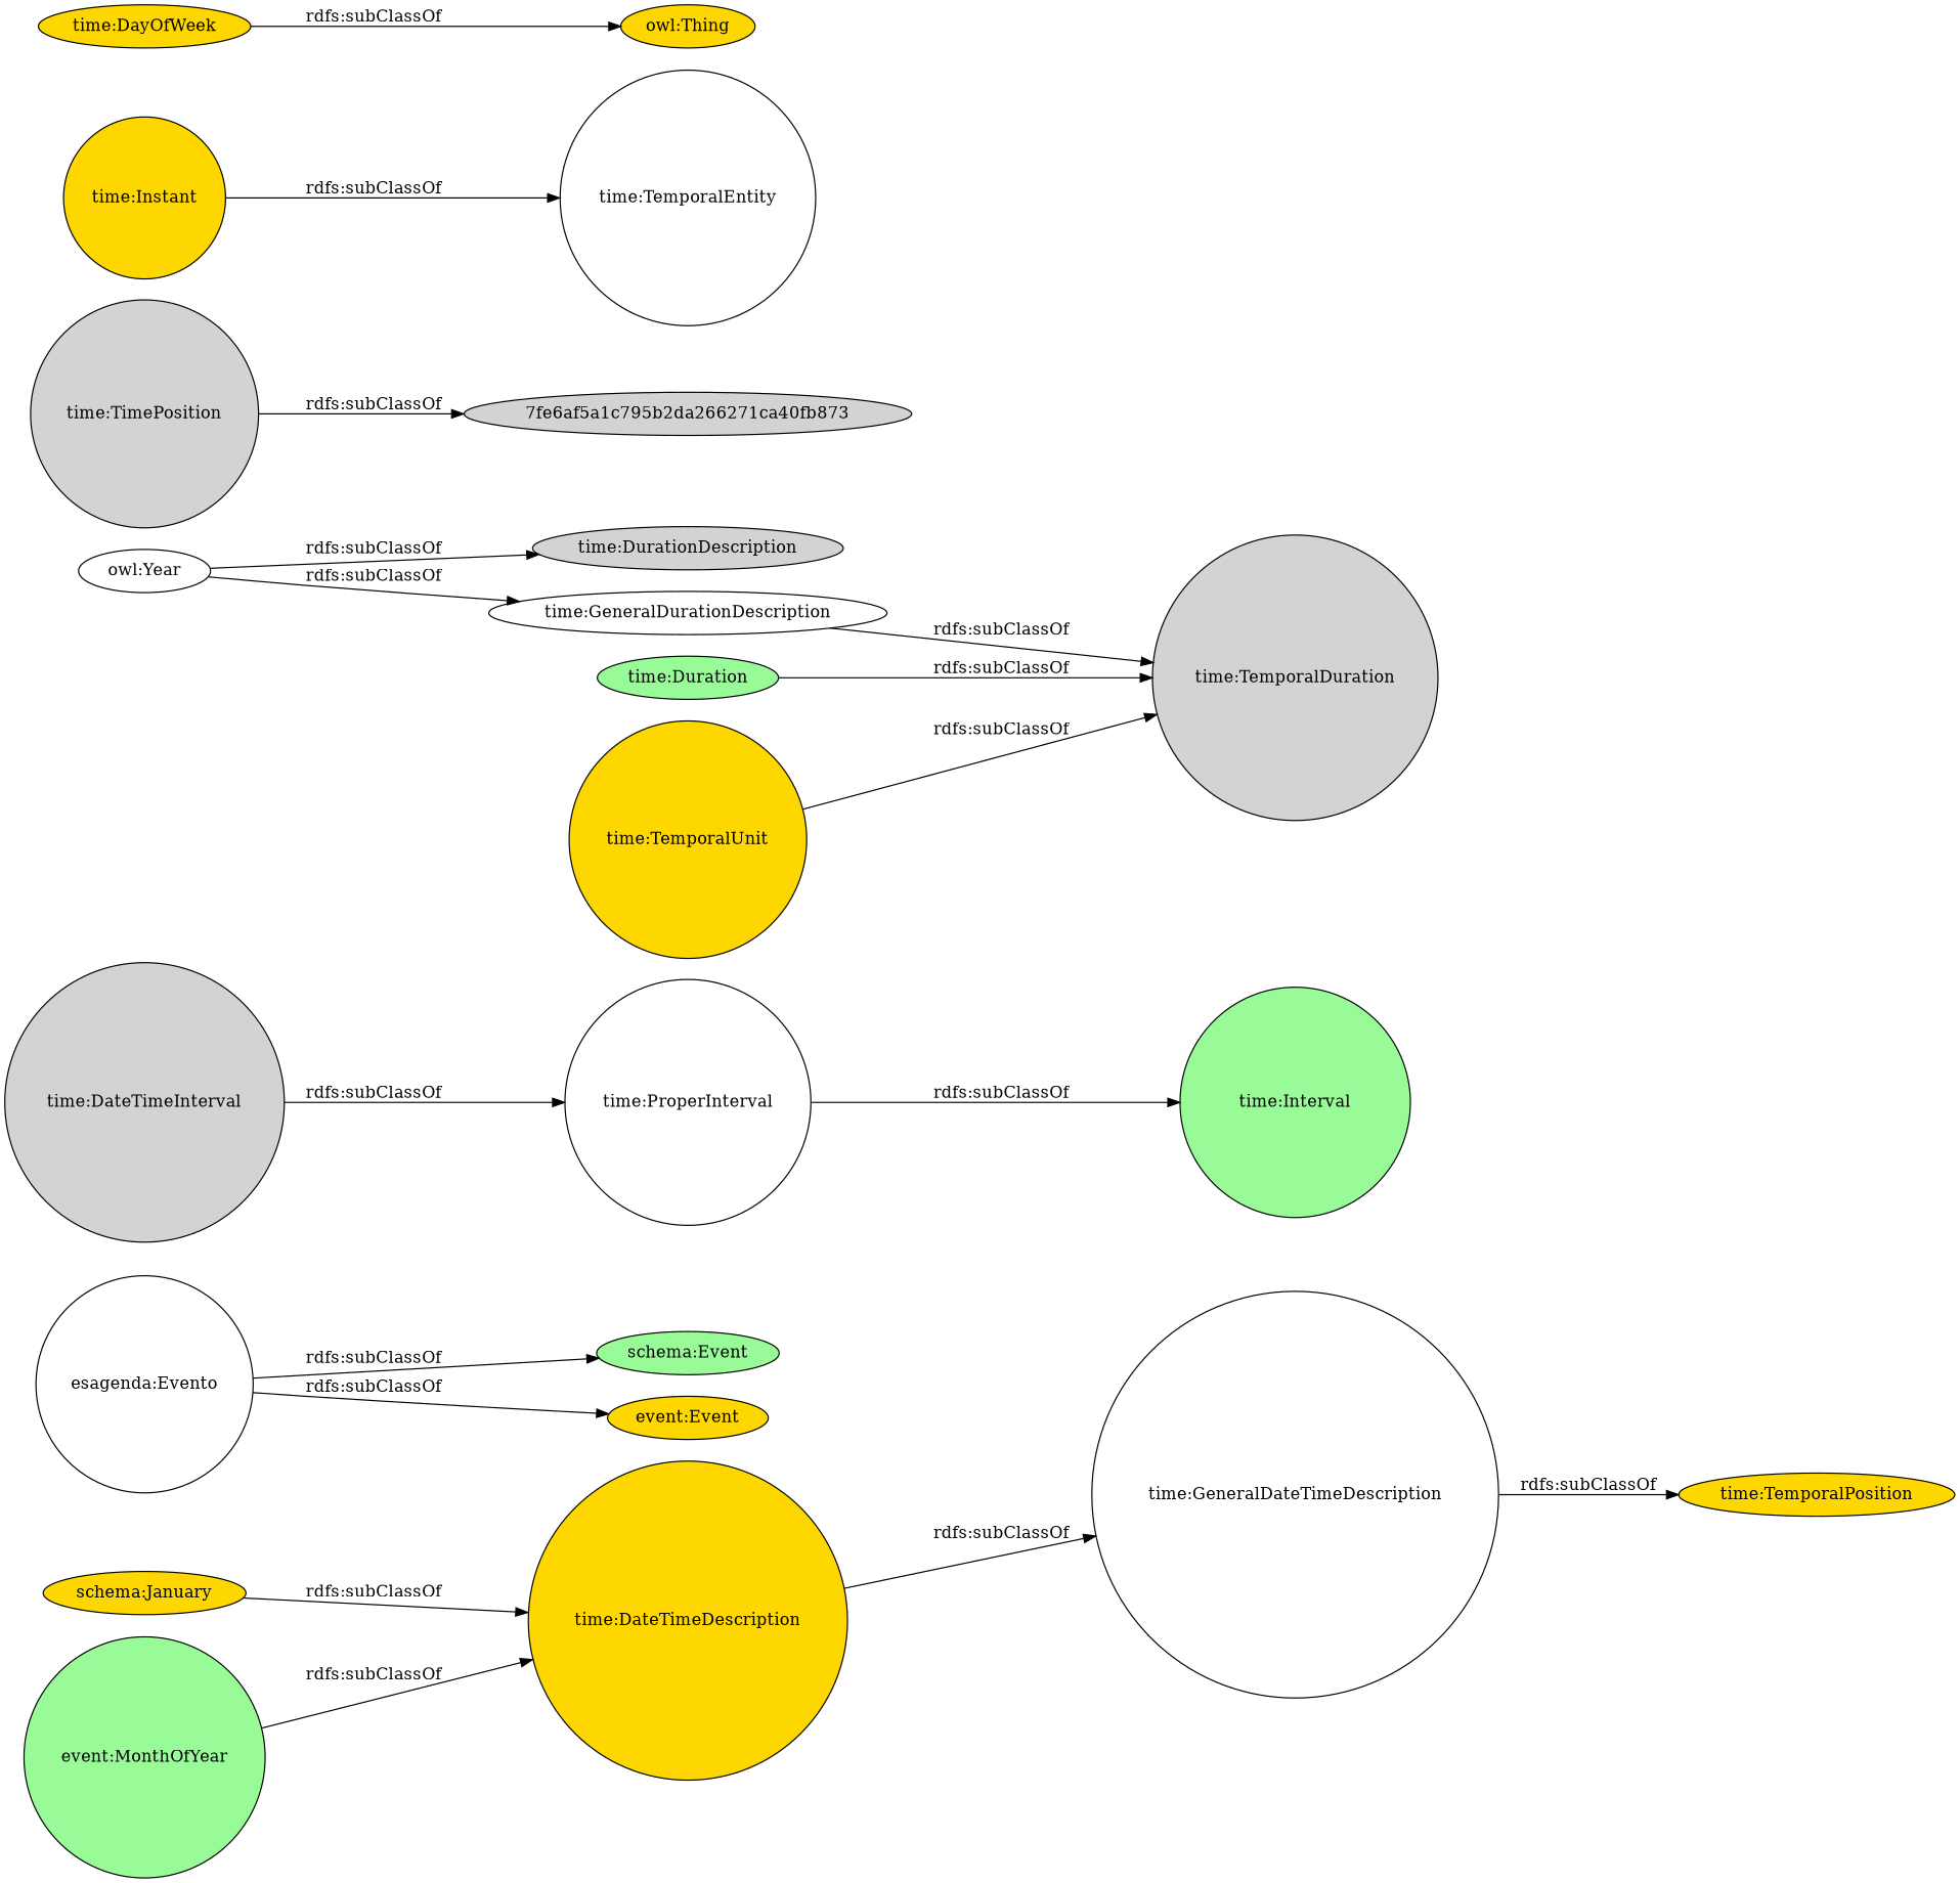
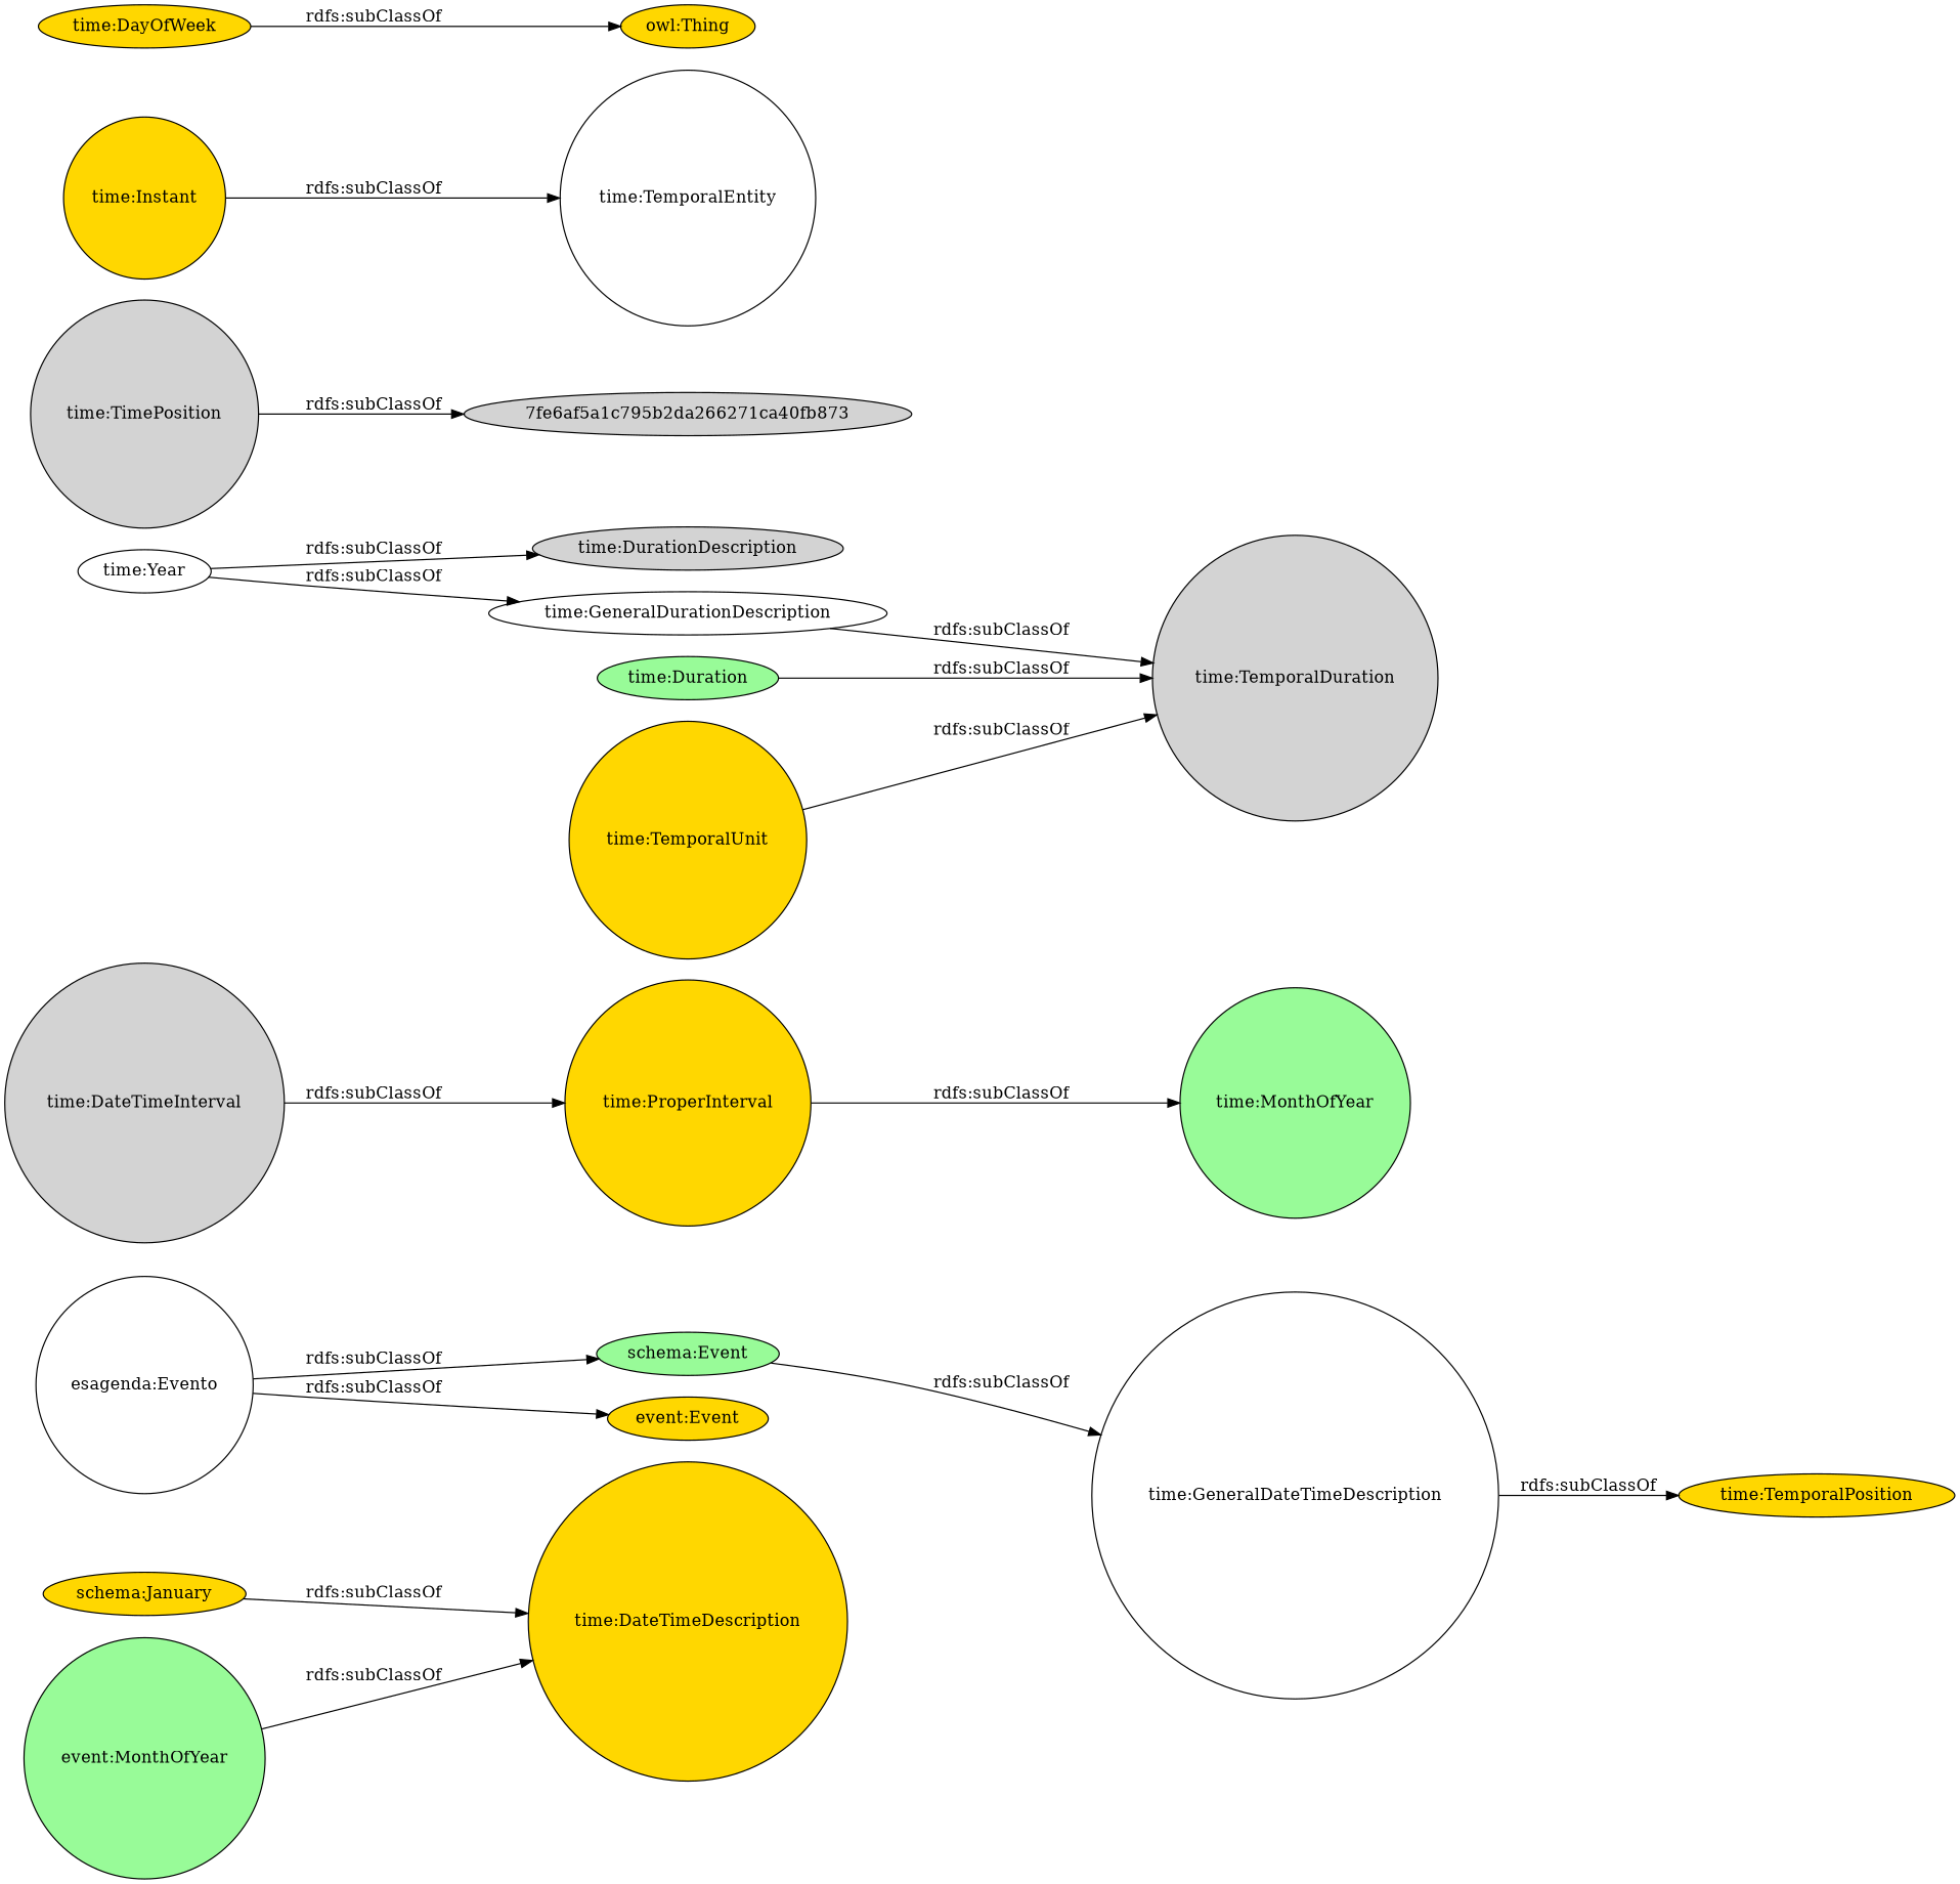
  digraph {
    rankdir=LR
    node [color=black fillcolor=gold shape=circle style=filled]
    "esagenda:Evento" [fillcolor=white]
    "schema:Event" [fillcolor=palegreen shape=ellipse]
    "event:Event" [shape=ellipse]
    "time:GeneralDateTimeDescription" [fillcolor=white]
    "time:TemporalPosition" [shape=ellipse]
    "time:DateTimeInterval" [fillcolor=lightgrey]
-   "time:ProperInterval" [fillcolor=white]
-   "time:Interval" [fillcolor=palegreen]
+   "time:ProperInterval"
+   "time:Interval" [fillcolor=palegreen label="time:MonthOfYear"]
    "time:DurationDescription" [fillcolor=lightgrey shape=ellipse]
    "time:GeneralDurationDescription" [fillcolor=white shape=ellipse]
    "time:TemporalDuration" [fillcolor=lightgrey]
    "time:Duration" [fillcolor=palegreen shape=ellipse]
    n13 [label="schema:January" shape=ellipse]
    "time:DateTimeDescription"
    "time:TimePosition" [fillcolor=lightgrey]
    "7fe6af5a1c795b2da266271ca40fb873" [fillcolor=lightgrey shape=ellipse]
    "time:TemporalEntity" [fillcolor=white]
    "owl:Thing" [shape=ellipse]
-   "time:Year" [fillcolor=white shape=ellipse label="owl:Year"]
+   "time:Year" [fillcolor=white shape=ellipse]
    n20 [fillcolor=palegreen label="event:MonthOfYear"]
    "time:TemporalUnit"
    "time:Instant"
    "time:DayOfWeek" [shape=ellipse]
    "esagenda:Evento" -> "schema:Event" [label="rdfs:subClassOf"]
    "esagenda:Evento" -> "event:Event" [label="rdfs:subClassOf"]
    "time:GeneralDateTimeDescription" -> "time:TemporalPosition" [label="rdfs:subClassOf"]
    "time:DateTimeInterval" -> "time:ProperInterval" [label="rdfs:subClassOf"]
    "time:ProperInterval" -> "time:Interval" [label="rdfs:subClassOf"]
    "time:GeneralDurationDescription" -> "time:TemporalDuration" [label="rdfs:subClassOf"]
    "time:Duration" -> "time:TemporalDuration" [label="rdfs:subClassOf"]
    n13 -> "time:DateTimeDescription" [label="rdfs:subClassOf"]
-   "time:DateTimeDescription" -> "time:GeneralDateTimeDescription" [label="rdfs:subClassOf"]
+   "schema:Event" -> "time:GeneralDateTimeDescription" [label="rdfs:subClassOf"]
    "time:TimePosition" -> "7fe6af5a1c795b2da266271ca40fb873" [label="rdfs:subClassOf"]
    "time:Year" -> "time:DurationDescription" [label="rdfs:subClassOf"]
    "time:Year" -> "time:GeneralDurationDescription" [label="rdfs:subClassOf"]
    n20 -> "time:DateTimeDescription" [label="rdfs:subClassOf"]
    "time:TemporalUnit" -> "time:TemporalDuration" [label="rdfs:subClassOf"]
    "time:Instant" -> "time:TemporalEntity" [label="rdfs:subClassOf"]
    "time:DayOfWeek" -> "owl:Thing" [label="rdfs:subClassOf"]
  }
